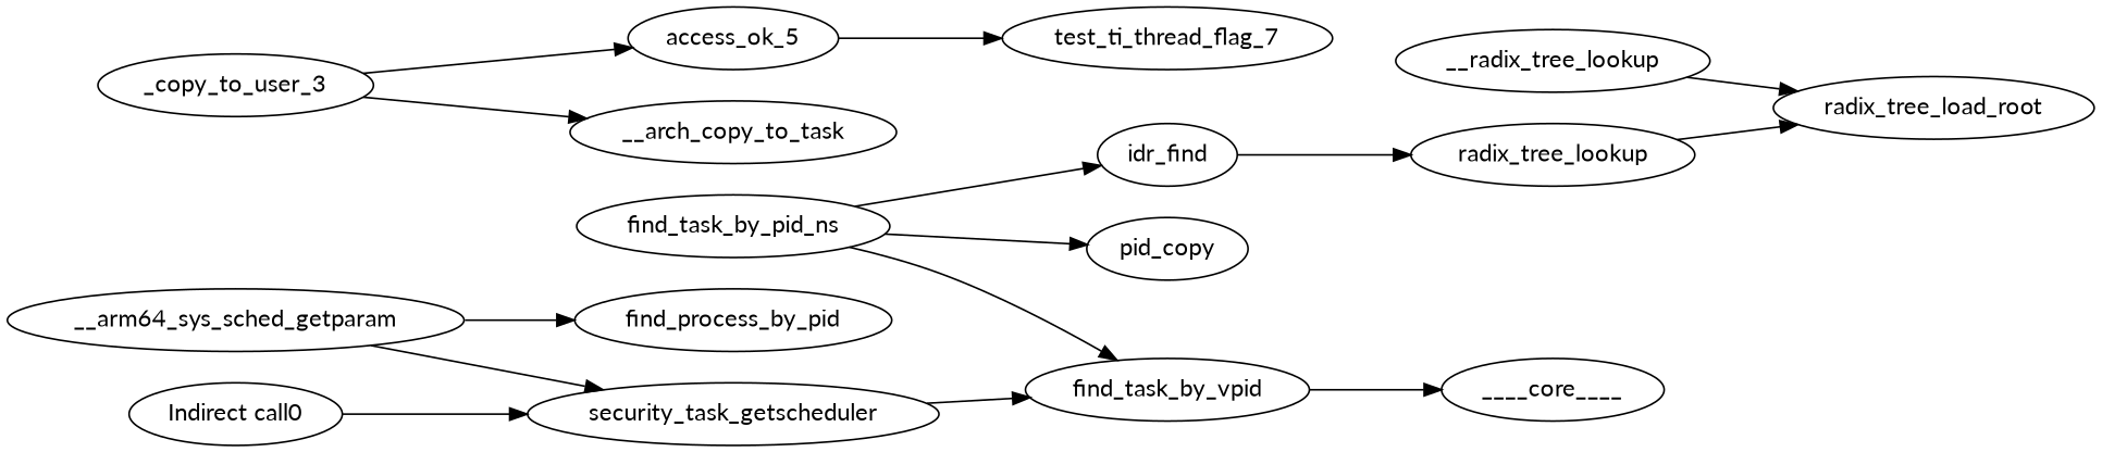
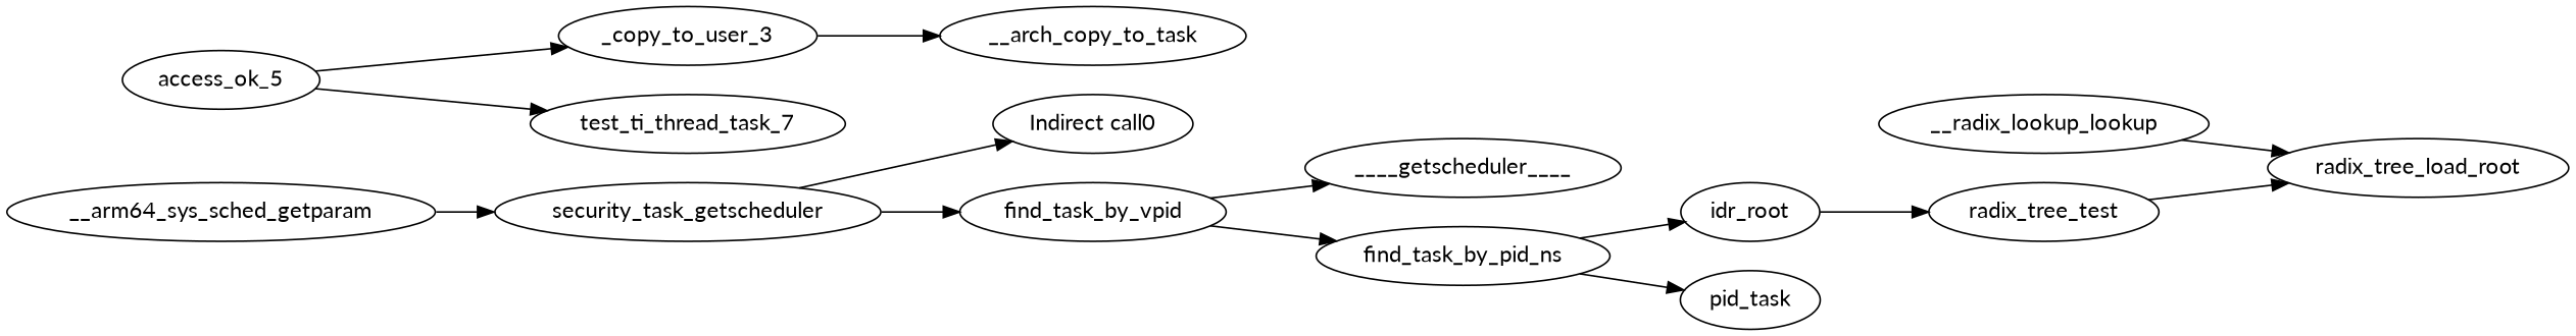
  digraph {
    fontname=Lato
    rankdir=LR
    node [color=black fontname=Lato]
    edge [color=black fontname=Lato]
-   radix_tree_lookup
+   radix_tree_lookup [label=radix_tree_test]
    radix_tree_load_root
-   __radix_tree_lookup
-   idr_find
-   ____core____ [color=kernel]
+   __radix_tree_lookup [label=__radix_lookup_lookup]
+   idr_find [label=idr_root]
+   ____core____ [color=kernel label=____getscheduler____]
    find_task_by_pid_ns
-   pid_task [label=pid_copy]
+   pid_task
    __arm64_sys_sched_getparam
-   find_process_by_pid
    security_task_getscheduler
    n11 [label=access_ok_5]
    _copy_to_user_3
    n13 [label=__arch_copy_to_task]
    "Indirect call0"
    find_task_by_vpid
-   test_ti_thread_flag_7
+   test_ti_thread_flag_7 [label=test_ti_thread_task_7]
    radix_tree_lookup -> radix_tree_load_root
    __radix_tree_lookup -> radix_tree_load_root
    idr_find -> radix_tree_lookup
    find_task_by_pid_ns -> idr_find
    find_task_by_pid_ns -> pid_task
-   __arm64_sys_sched_getparam -> find_process_by_pid
    __arm64_sys_sched_getparam -> security_task_getscheduler
-   "Indirect call0" -> security_task_getscheduler
+   security_task_getscheduler -> "Indirect call0"
    security_task_getscheduler -> find_task_by_vpid
    n11 -> test_ti_thread_flag_7
-   _copy_to_user_3 -> n11
+   n11 -> _copy_to_user_3
    _copy_to_user_3 -> n13
    find_task_by_vpid -> ____core____
-   find_task_by_pid_ns -> find_task_by_vpid
+   find_task_by_vpid -> find_task_by_pid_ns
  }
